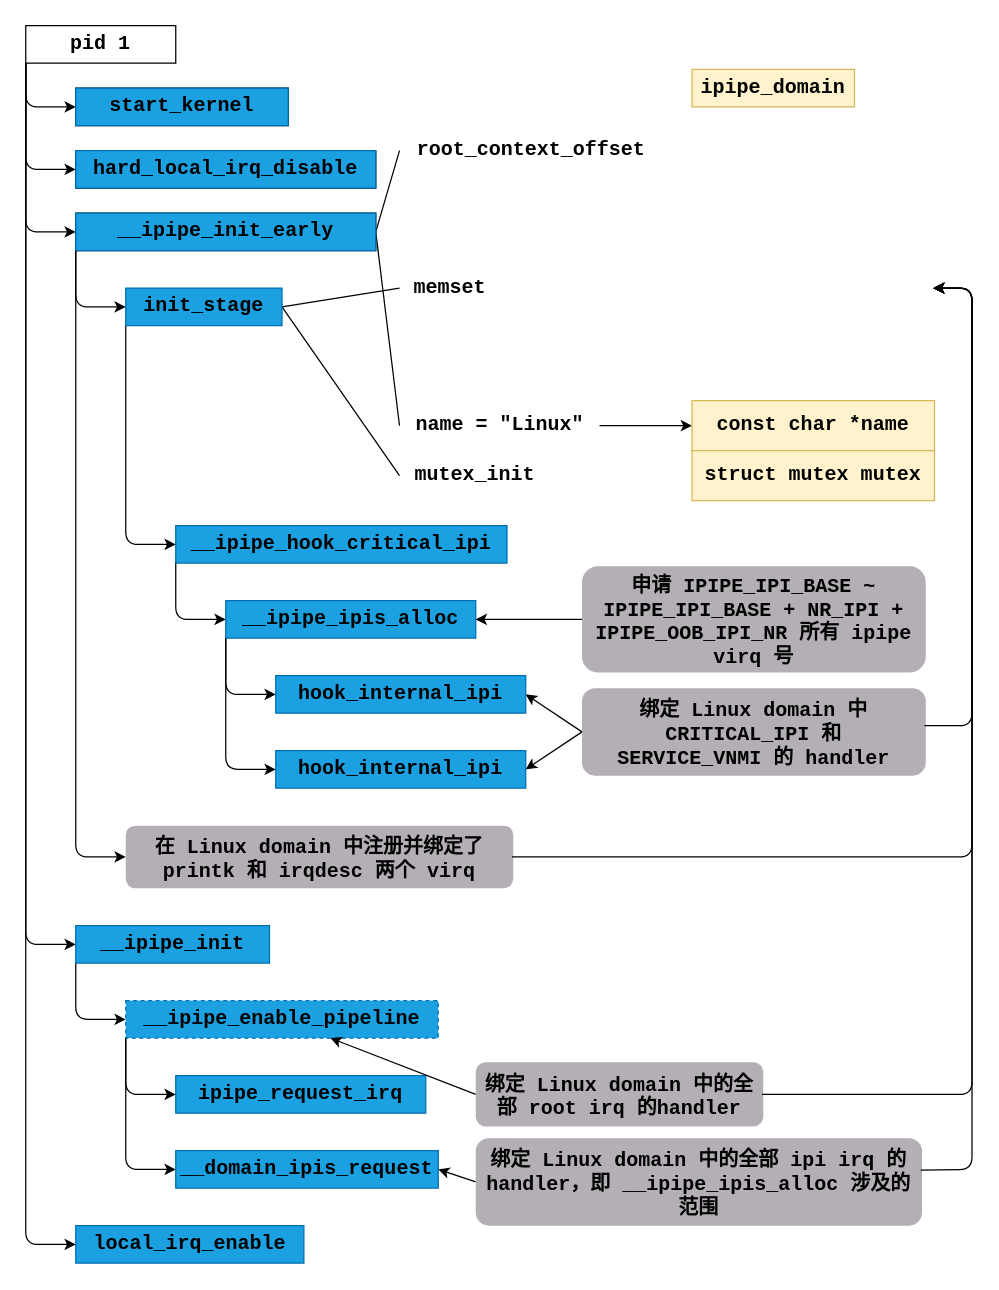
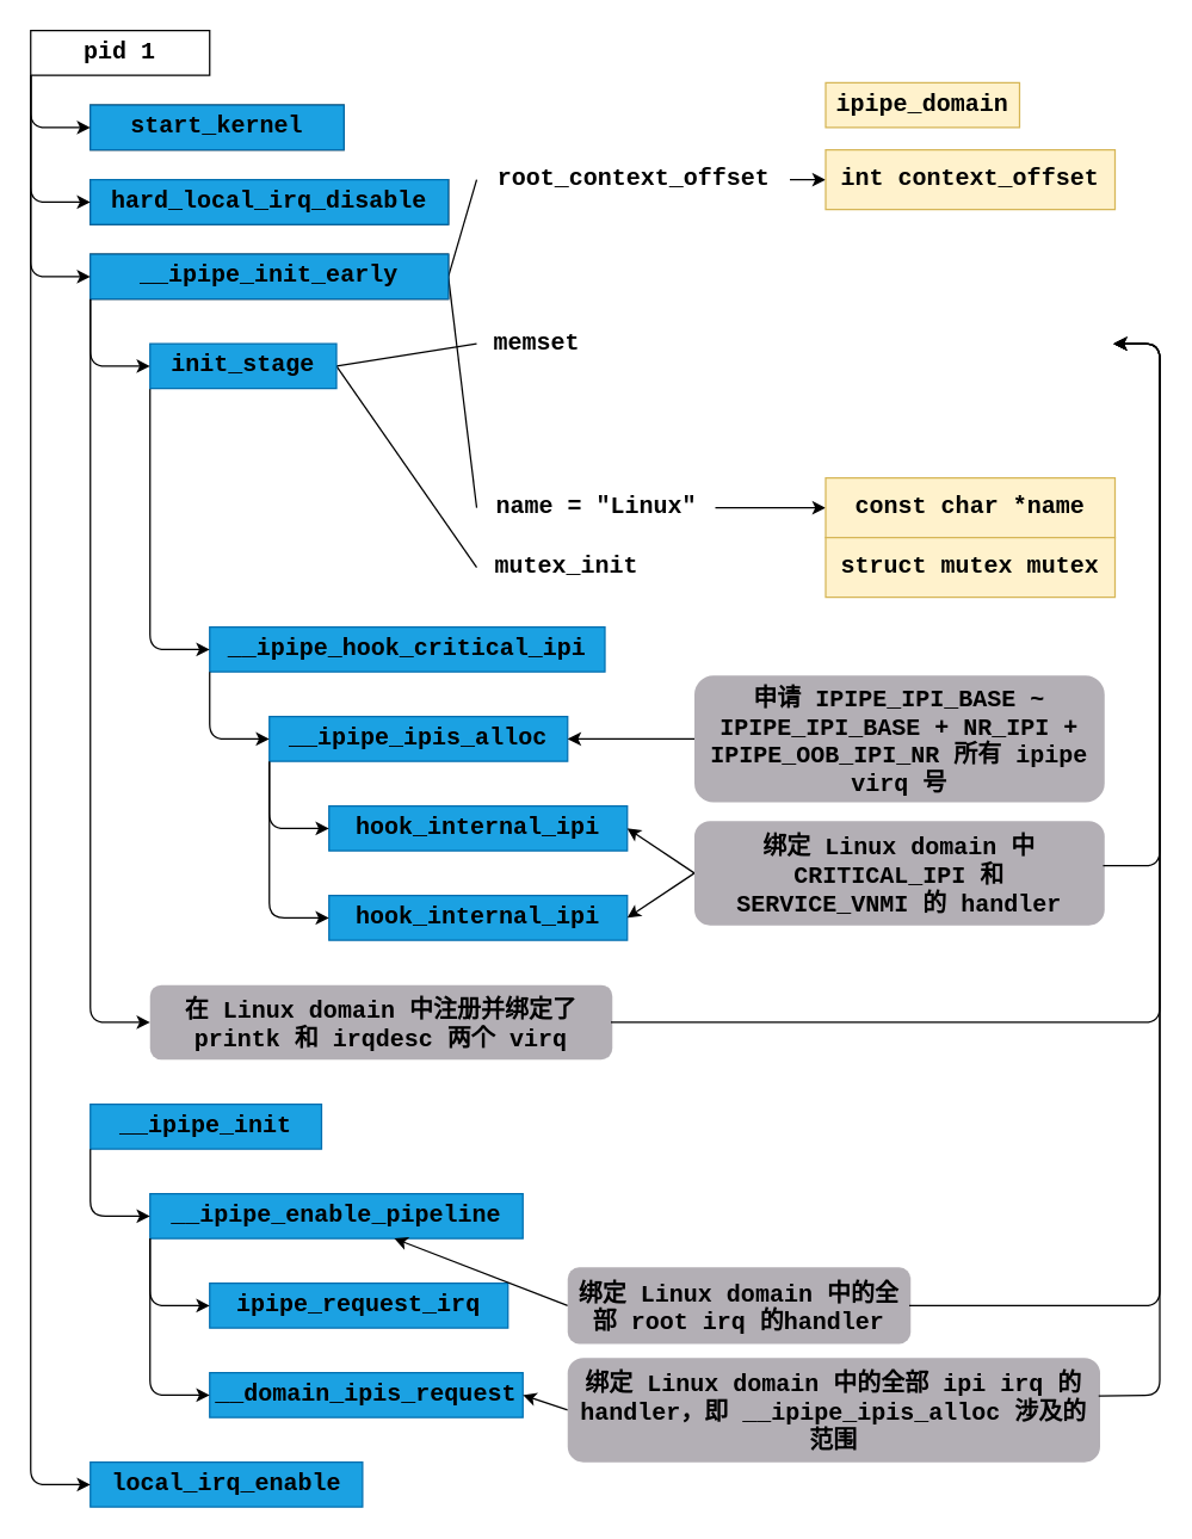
  <mxCell id="0" />
  <mxCell id="1" parent="0" />
  <mxCell id="2" value="" style="group;fontFamily=Courier New;fontSize=16;verticalAlign=middle;strokeColor=none;spacingLeft=4;spacingRight=4;fontStyle=1;fontColor=#000000;labelBackgroundColor=none;" parent="1" vertex="1" connectable="0"><mxGeometry x="20" y="20" width="757" height="990" as="geometry" /></mxCell>
  <mxCell id="3" value="__ipipe_init" style="rounded=0;whiteSpace=wrap;html=1;fontFamily=Courier New;fontSize=16;fontStyle=1;container=0;fillColor=#1ba1e2;fontColor=#000000;strokeColor=#006EAF;labelBackgroundColor=none;" parent="2" vertex="1"><mxGeometry x="40" y="720" width="155" height="30" as="geometry" /></mxCell>
  <mxCell id="4" value="local_irq_enable" style="rounded=0;whiteSpace=wrap;html=1;fontFamily=Courier New;fontSize=16;fontStyle=1;container=0;fillColor=#1ba1e2;fontColor=#000000;strokeColor=#006EAF;labelBackgroundColor=none;" parent="2" vertex="1"><mxGeometry x="40" y="960" width="182.5" height="30" as="geometry" /></mxCell>
  <mxCell id="5" value="hook_internal_ipi" style="rounded=0;whiteSpace=wrap;html=1;sketch=0;fontFamily=Courier New;fontSize=16;fillColor=#1ba1e2;fontStyle=1;container=0;fontColor=#000000;strokeColor=#006EAF;labelBackgroundColor=none;" parent="2" vertex="1"><mxGeometry x="200" y="580" width="200" height="30" as="geometry" /></mxCell>
  <mxCell id="6" style="edgeStyle=none;html=1;exitX=0;exitY=1;exitDx=0;exitDy=0;entryX=0;entryY=0.5;entryDx=0;entryDy=0;fontFamily=Courier New;fontSize=16;fontStyle=1;fontColor=#000000;labelBackgroundColor=none;" parent="2" source="28" target="5" edge="1"><mxGeometry relative="1" as="geometry"><Array as="points"><mxPoint x="160" y="595" /></Array></mxGeometry></mxCell>
  <mxCell id="7" style="edgeStyle=none;html=1;exitX=0;exitY=0.5;exitDx=0;exitDy=0;entryX=1;entryY=0.5;entryDx=0;entryDy=0;fontFamily=Courier New;fontSize=16;fontStyle=1;fontColor=#000000;labelBackgroundColor=none;" parent="2" source="35" target="5" edge="1"><mxGeometry relative="1" as="geometry" /></mxCell>
  <mxCell id="8" value="在 Linux domain 中注册并绑定了&#10;printk 和 irqdesc 两个 virq" style="text;strokeColor=none;fillColor=#B3AFB5;align=center;verticalAlign=middle;spacingLeft=4;spacingRight=4;overflow=hidden;rotatable=0;points=[[0,0.5],[1,0.5]];portConstraint=eastwest;fontFamily=Courier New;fontSize=16;textDirection=ltr;fontStyle=1;rounded=1;fontColor=#000000;labelBackgroundColor=none;" parent="2" vertex="1"><mxGeometry x="80" y="640" width="310" height="50" as="geometry" /></mxCell>
  <mxCell id="9" style="edgeStyle=none;html=1;exitX=0;exitY=1;exitDx=0;exitDy=0;entryX=0;entryY=0.5;entryDx=0;entryDy=0;fontFamily=Courier New;fontSize=16;fontStyle=1;fontColor=#000000;labelBackgroundColor=none;" parent="2" source="58" target="8" edge="1"><mxGeometry relative="1" as="geometry"><Array as="points"><mxPoint x="40" y="665" /></Array></mxGeometry></mxCell>
- <mxCell id="10" value="__ipipe_enable_pipeline" style="rounded=0;whiteSpace=wrap;html=1;fontFamily=Courier New;fontSize=16;fontStyle=1;container=0;fillColor=#1ba1e2;fontColor=#000000;strokeColor=#006EAF;labelBackgroundColor=none;dashed=1;" parent="2" vertex="1"><mxGeometry x="80" y="780" width="250" height="30" as="geometry" /></mxCell>
+ <mxCell id="10" value="__ipipe_enable_pipeline" style="rounded=0;whiteSpace=wrap;html=1;fontFamily=Courier New;fontSize=16;fontStyle=1;container=0;fillColor=#1ba1e2;fontColor=#000000;strokeColor=#006EAF;labelBackgroundColor=none;" parent="2" vertex="1"><mxGeometry x="80" y="780" width="250" height="30" as="geometry" /></mxCell>
  <mxCell id="11" style="edgeStyle=none;html=1;exitX=0;exitY=1;exitDx=0;exitDy=0;entryX=0;entryY=0.5;entryDx=0;entryDy=0;fontFamily=Courier New;fontSize=16;fontStyle=1;fontColor=#000000;labelBackgroundColor=none;" parent="2" source="3" target="10" edge="1"><mxGeometry relative="1" as="geometry"><Array as="points"><mxPoint x="40" y="795" /></Array></mxGeometry></mxCell>
- <mxCell id="12" style="edgeStyle=none;html=1;exitX=0;exitY=1;exitDx=0;exitDy=0;entryX=0;entryY=0.5;entryDx=0;entryDy=0;fontFamily=Courier New;fontSize=16;fontStyle=1;fontColor=#000000;labelBackgroundColor=none;" parent="2" source="53" target="3" edge="1"><mxGeometry relative="1" as="geometry"><Array as="points"><mxPoint y="735" /></Array></mxGeometry></mxCell>
  <mxCell id="13" style="edgeStyle=none;html=1;exitX=0;exitY=1;exitDx=0;exitDy=0;entryX=0;entryY=0.5;entryDx=0;entryDy=0;fontFamily=Courier New;fontSize=16;fontStyle=1;fontColor=#000000;labelBackgroundColor=none;" parent="2" source="53" target="4" edge="1"><mxGeometry relative="1" as="geometry"><Array as="points"><mxPoint y="975" /></Array></mxGeometry></mxCell>
  <mxCell id="14" value="ipipe_request_irq" style="rounded=0;whiteSpace=wrap;html=1;sketch=0;fontFamily=Courier New;fontSize=16;fillColor=#1ba1e2;fontStyle=1;container=0;fontColor=#000000;strokeColor=#006EAF;labelBackgroundColor=none;" parent="2" vertex="1"><mxGeometry x="120" y="840" width="200" height="30" as="geometry" /></mxCell>
  <mxCell id="15" style="edgeStyle=none;html=1;exitX=0;exitY=1;exitDx=0;exitDy=0;entryX=0;entryY=0.5;entryDx=0;entryDy=0;fontFamily=Courier New;fontSize=16;fontStyle=1;fontColor=#000000;labelBackgroundColor=none;" parent="2" source="10" target="14" edge="1"><mxGeometry relative="1" as="geometry"><Array as="points"><mxPoint x="80" y="855" /></Array></mxGeometry></mxCell>
  <mxCell id="16" value="__domain_ipis_request" style="rounded=0;whiteSpace=wrap;html=1;sketch=0;fontFamily=Courier New;fontSize=16;fillColor=#1ba1e2;fontStyle=1;container=0;fontColor=#000000;strokeColor=#006EAF;labelBackgroundColor=none;" parent="2" vertex="1"><mxGeometry x="120" y="900" width="210" height="30" as="geometry" /></mxCell>
  <mxCell id="17" style="edgeStyle=none;html=1;exitX=0;exitY=1;exitDx=0;exitDy=0;entryX=0;entryY=0.5;entryDx=0;entryDy=0;fontFamily=Courier New;fontSize=16;fontStyle=1;fontColor=#000000;labelBackgroundColor=none;" parent="2" source="10" target="16" edge="1"><mxGeometry relative="1" as="geometry"><Array as="points"><mxPoint x="80" y="915" /></Array></mxGeometry></mxCell>
  <mxCell id="18" style="edgeStyle=none;html=1;exitX=0;exitY=0.5;exitDx=0;exitDy=0;fontFamily=Courier New;fontSize=16;fontStyle=1;fontColor=#000000;labelBackgroundColor=none;" parent="2" source="19" target="10" edge="1"><mxGeometry relative="1" as="geometry" /></mxCell>
  <mxCell id="19" value="绑定 Linux domain 中的全&#10;部 root irq 的handler" style="text;strokeColor=none;fillColor=#B3AFB5;align=center;verticalAlign=middle;spacingLeft=4;spacingRight=4;overflow=hidden;rotatable=0;points=[[0,0.5],[1,0.5]];portConstraint=eastwest;fontFamily=Courier New;fontSize=16;textDirection=ltr;fontStyle=1;rounded=1;fontColor=#000000;labelBackgroundColor=none;" parent="2" vertex="1"><mxGeometry x="360" y="829.38" width="230" height="51.25" as="geometry" /></mxCell>
  <mxCell id="20" style="edgeStyle=none;html=1;exitX=0;exitY=0.5;exitDx=0;exitDy=0;entryX=1;entryY=0.5;entryDx=0;entryDy=0;fontFamily=Courier New;fontSize=16;fontStyle=1;fontColor=#000000;labelBackgroundColor=none;" parent="2" source="21" target="16" edge="1"><mxGeometry relative="1" as="geometry" /></mxCell>
  <mxCell id="21" value="绑定 Linux domain 中的全部 ipi irq 的&#10;handler，即 __ipipe_ipis_alloc 涉及的&#10;范围" style="text;strokeColor=none;fillColor=#B3AFB5;align=center;verticalAlign=middle;spacingLeft=4;spacingRight=4;overflow=hidden;rotatable=0;points=[[0,0.5],[1,0.5]];portConstraint=eastwest;fontFamily=Courier New;fontSize=16;textDirection=ltr;fontStyle=1;rounded=1;fontColor=#000000;labelBackgroundColor=none;" parent="2" vertex="1"><mxGeometry x="360" y="890" width="357" height="70" as="geometry" /></mxCell>
  <mxCell id="22" value="memset" style="text;html=1;align=center;verticalAlign=middle;resizable=0;points=[];autosize=1;strokeColor=none;fillColor=none;fontSize=16;fontFamily=Courier New;fontStyle=1;container=0;fontColor=#000000;labelBackgroundColor=none;" parent="2" vertex="1"><mxGeometry x="299" y="195" width="80" height="30" as="geometry" /></mxCell>
  <mxCell id="23" value="mutex_init" style="text;html=1;align=center;verticalAlign=middle;resizable=0;points=[];autosize=1;strokeColor=none;fillColor=none;fontSize=16;fontFamily=Courier New;fontStyle=1;container=0;fontColor=#000000;labelBackgroundColor=none;" parent="2" vertex="1"><mxGeometry x="299" y="345" width="120" height="30" as="geometry" /></mxCell>
  <mxCell id="24" value="name = &quot;Linux&quot;" style="text;html=1;align=center;verticalAlign=middle;resizable=0;points=[];autosize=1;strokeColor=none;fillColor=none;fontSize=16;fontFamily=Courier New;fontStyle=1;container=0;fontColor=#000000;labelBackgroundColor=none;" parent="2" vertex="1"><mxGeometry x="299" y="305" width="160" height="30" as="geometry" /></mxCell>
  <mxCell id="25" value="root_context_offset" style="text;html=1;align=center;verticalAlign=middle;resizable=0;points=[];autosize=1;strokeColor=none;fillColor=none;fontSize=16;fontFamily=Courier New;fontStyle=1;container=0;fontColor=#000000;labelBackgroundColor=none;" parent="2" vertex="1"><mxGeometry x="299" y="85" width="210" height="30" as="geometry" /></mxCell>
  <mxCell id="26" value="__ipipe_hook_critical_ipi" style="rounded=0;whiteSpace=wrap;html=1;sketch=0;fontFamily=Courier New;fontSize=16;fillColor=#1ba1e2;fontStyle=1;container=0;fontColor=#000000;strokeColor=#006EAF;labelBackgroundColor=none;" parent="2" vertex="1"><mxGeometry x="120" y="400" width="265" height="30" as="geometry" /></mxCell>
  <mxCell id="27" style="edgeStyle=none;html=1;exitX=0;exitY=1;exitDx=0;exitDy=0;entryX=0;entryY=0.5;entryDx=0;entryDy=0;fontFamily=Courier New;fontSize=16;fontStyle=1;fontColor=#000000;labelBackgroundColor=none;" parent="2" source="60" target="26" edge="1"><mxGeometry relative="1" as="geometry"><Array as="points"><mxPoint x="80" y="415" /></Array></mxGeometry></mxCell>
  <mxCell id="28" value="__ipipe_ipis_alloc" style="rounded=0;whiteSpace=wrap;html=1;sketch=0;fontFamily=Courier New;fontSize=16;fillColor=#1ba1e2;fontStyle=1;container=0;fontColor=#000000;strokeColor=#006EAF;labelBackgroundColor=none;" parent="2" vertex="1"><mxGeometry x="160" y="460" width="200" height="30" as="geometry" /></mxCell>
  <mxCell id="29" style="edgeStyle=none;html=1;exitX=0;exitY=1;exitDx=0;exitDy=0;entryX=0;entryY=0.5;entryDx=0;entryDy=0;fontFamily=Courier New;fontSize=16;fontStyle=1;fontColor=#000000;labelBackgroundColor=none;" parent="2" source="26" target="28" edge="1"><mxGeometry relative="1" as="geometry"><Array as="points"><mxPoint x="120" y="475" /></Array></mxGeometry></mxCell>
  <mxCell id="30" style="edgeStyle=none;html=1;exitX=0;exitY=0.5;exitDx=0;exitDy=0;entryX=1;entryY=0.5;entryDx=0;entryDy=0;fontFamily=Courier New;fontSize=16;fontStyle=1;fontColor=#000000;labelBackgroundColor=none;" parent="2" source="31" target="28" edge="1"><mxGeometry relative="1" as="geometry" /></mxCell>
  <mxCell id="31" value="申请 IPIPE_IPI_BASE ~&#10;IPIPE_IPI_BASE + NR_IPI +&#10;IPIPE_OOB_IPI_NR 所有 ipipe&#10;virq 号" style="text;strokeColor=none;fillColor=#B3AFB5;align=center;verticalAlign=middle;spacingLeft=4;spacingRight=4;overflow=hidden;rotatable=0;points=[[0,0.5],[1,0.5]];portConstraint=eastwest;fontFamily=Courier New;fontSize=16;textDirection=ltr;fontStyle=1;rounded=1;fontColor=#000000;labelBackgroundColor=none;" parent="2" vertex="1"><mxGeometry x="445" y="432.5" width="275" height="85" as="geometry" /></mxCell>
  <mxCell id="32" value="hook_internal_ipi" style="rounded=0;whiteSpace=wrap;html=1;sketch=0;fontFamily=Courier New;fontSize=16;fillColor=#1ba1e2;fontStyle=1;container=0;fontColor=#000000;strokeColor=#006EAF;labelBackgroundColor=none;" parent="2" vertex="1"><mxGeometry x="200" y="520" width="200" height="30" as="geometry" /></mxCell>
  <mxCell id="33" style="edgeStyle=none;html=1;exitX=0;exitY=1;exitDx=0;exitDy=0;entryX=0;entryY=0.5;entryDx=0;entryDy=0;fontFamily=Courier New;fontSize=16;fontStyle=1;fontColor=#000000;labelBackgroundColor=none;" parent="2" source="28" target="32" edge="1"><mxGeometry relative="1" as="geometry"><Array as="points"><mxPoint x="160" y="535" /></Array></mxGeometry></mxCell>
  <mxCell id="34" style="edgeStyle=none;html=1;exitX=0;exitY=0.5;exitDx=0;exitDy=0;entryX=1;entryY=0.5;entryDx=0;entryDy=0;fontFamily=Courier New;fontSize=16;fontStyle=1;fontColor=#000000;labelBackgroundColor=none;" parent="2" source="35" target="32" edge="1"><mxGeometry relative="1" as="geometry" /></mxCell>
  <mxCell id="35" value="绑定 Linux domain 中&#10;CRITICAL_IPI 和&#10;SERVICE_VNMI 的 handler" style="text;strokeColor=none;fillColor=#B3AFB5;align=center;verticalAlign=middle;spacingLeft=4;spacingRight=4;overflow=hidden;rotatable=0;points=[[0,0.5],[1,0.5]];portConstraint=eastwest;fontFamily=Courier New;fontSize=16;textDirection=ltr;fontStyle=1;rounded=1;fontColor=#000000;labelBackgroundColor=none;" parent="2" vertex="1"><mxGeometry x="445" y="530" width="275" height="70" as="geometry" /></mxCell>
+ <mxCell id="36" style="edgeStyle=none;html=1;exitX=1;exitY=0.5;exitDx=0;exitDy=0;entryX=0;entryY=0.5;entryDx=0;entryDy=0;fontFamily=Courier New;fontSize=16;startArrow=none;fontStyle=1;fontColor=#000000;labelBackgroundColor=none;" parent="2" source="25" target="47" edge="1"><mxGeometry relative="1" as="geometry" /></mxCell>
  <mxCell id="37" style="edgeStyle=none;html=1;exitX=1;exitY=0.5;exitDx=0;exitDy=0;entryX=1;entryY=0.5;entryDx=0;entryDy=0;fontStyle=1;fontColor=#000000;labelBackgroundColor=none;" parent="2" edge="1"><mxGeometry relative="1" as="geometry"><Array as="points"><mxPoint x="757" y="665" /><mxPoint x="757" y="210" /></Array><mxPoint x="389" y="665" as="sourcePoint" /><mxPoint x="726" y="210" as="targetPoint" /></mxGeometry></mxCell>
  <mxCell id="38" style="edgeStyle=none;html=1;exitX=1;exitY=0.5;exitDx=0;exitDy=0;entryX=1;entryY=0.5;entryDx=0;entryDy=0;fontStyle=1;fontColor=#000000;labelBackgroundColor=none;" parent="2" edge="1"><mxGeometry relative="1" as="geometry"><Array as="points"><mxPoint x="757" y="855" /><mxPoint x="757" y="210" /></Array><mxPoint x="589" y="855.005" as="sourcePoint" /><mxPoint x="726" y="210" as="targetPoint" /></mxGeometry></mxCell>
  <mxCell id="39" style="edgeStyle=none;html=1;exitX=1;exitY=0.5;exitDx=0;exitDy=0;entryX=1;entryY=0.5;entryDx=0;entryDy=0;fontStyle=1;fontColor=#000000;labelBackgroundColor=none;" parent="2" edge="1"><mxGeometry relative="1" as="geometry"><mxPoint x="726" y="210" as="targetPoint" /><Array as="points"><mxPoint x="757" y="915" /><mxPoint x="757" y="210" /></Array><mxPoint x="716" y="915.63" as="sourcePoint" /></mxGeometry></mxCell>
  <mxCell id="40" style="edgeStyle=none;html=1;exitX=1;exitY=0.5;exitDx=0;exitDy=0;entryX=1;entryY=0.5;entryDx=0;entryDy=0;fontStyle=1;fontColor=#000000;labelBackgroundColor=none;" parent="2" edge="1"><mxGeometry relative="1" as="geometry"><Array as="points"><mxPoint x="757" y="560" /><mxPoint x="757" y="210" /></Array><mxPoint x="719" y="560" as="sourcePoint" /><mxPoint x="726" y="210" as="targetPoint" /></mxGeometry></mxCell>
  <mxCell id="41" style="edgeStyle=none;html=1;exitX=1;exitY=0.5;exitDx=0;exitDy=0;entryX=0;entryY=0.5;entryDx=0;entryDy=0;fontFamily=Courier New;fontSize=16;startArrow=none;fontStyle=1;fontColor=#000000;labelBackgroundColor=none;" parent="2" source="24" target="48" edge="1"><mxGeometry relative="1" as="geometry" /></mxCell>
  <mxCell id="42" value="" style="edgeStyle=none;html=1;exitX=1;exitY=0.5;exitDx=0;exitDy=0;entryX=0;entryY=0.5;entryDx=0;entryDy=0;fontFamily=Courier New;fontSize=16;endArrow=none;fontStyle=1;fontColor=#000000;labelBackgroundColor=none;" parent="2" source="52" target="24" edge="1"><mxGeometry relative="1" as="geometry"><mxPoint x="280" y="165" as="sourcePoint" /><mxPoint x="650" y="320" as="targetPoint" /></mxGeometry></mxCell>
  <mxCell id="43" value="" style="edgeStyle=none;html=1;exitX=1;exitY=0.5;exitDx=0;exitDy=0;entryX=0;entryY=0.5;entryDx=0;entryDy=0;fontFamily=Courier New;fontSize=16;endArrow=none;fontStyle=1;fontColor=#000000;labelBackgroundColor=none;" parent="2" source="52" target="25" edge="1"><mxGeometry relative="1" as="geometry"><mxPoint x="280" y="165" as="sourcePoint" /><mxPoint x="650" y="100" as="targetPoint" /></mxGeometry></mxCell>
  <mxCell id="44" value="" style="edgeStyle=none;html=1;exitX=1;exitY=0.5;exitDx=0;exitDy=0;entryX=0;entryY=0.5;entryDx=0;entryDy=0;fontFamily=Courier New;fontSize=16;endArrow=none;fontStyle=1;fontColor=#000000;labelBackgroundColor=none;" parent="2" source="60" target="22" edge="1"><mxGeometry relative="1" as="geometry"><mxPoint x="310" y="225" as="sourcePoint" /><mxPoint x="650.0" y="210" as="targetPoint" /></mxGeometry></mxCell>
  <mxCell id="45" value="" style="edgeStyle=none;html=1;exitX=1;exitY=0.5;exitDx=0;exitDy=0;entryX=0;entryY=0.5;entryDx=0;entryDy=0;fontFamily=Courier New;fontSize=16;endArrow=none;fontStyle=1;fontColor=#000000;labelBackgroundColor=none;" parent="2" source="60" target="23" edge="1"><mxGeometry relative="1" as="geometry"><mxPoint x="310" y="225" as="sourcePoint" /><mxPoint x="650" y="360" as="targetPoint" /></mxGeometry></mxCell>
  <mxCell id="46" value="ipipe_domain" style="rounded=0;whiteSpace=wrap;html=1;sketch=0;fontFamily=Courier New;fontSize=16;fillColor=#fff2cc;fontStyle=1;container=0;strokeColor=#d6b656;fontColor=#000000;labelBackgroundColor=none;" parent="2" vertex="1"><mxGeometry x="533" y="35" width="130" height="30" as="geometry" /></mxCell>
+ <mxCell id="47" value="int context_offset" style="rounded=0;whiteSpace=wrap;html=1;sketch=0;fontFamily=Courier New;fontSize=16;fillColor=#fff2cc;fontStyle=1;container=0;strokeColor=#d6b656;fontColor=#000000;labelBackgroundColor=none;" parent="2" vertex="1"><mxGeometry x="533" y="80" width="194" height="40" as="geometry" /></mxCell>
  <mxCell id="48" value="const char *name" style="rounded=0;whiteSpace=wrap;html=1;sketch=0;fontFamily=Courier New;fontSize=16;fillColor=#fff2cc;fontStyle=1;container=0;strokeColor=#d6b656;fontColor=#000000;labelBackgroundColor=none;" parent="2" vertex="1"><mxGeometry x="533" y="300" width="194" height="40" as="geometry" /></mxCell>
  <mxCell id="49" value="struct mutex mutex" style="rounded=0;whiteSpace=wrap;html=1;sketch=0;fontFamily=Courier New;fontSize=16;fillColor=#fff2cc;fontStyle=1;container=0;strokeColor=#d6b656;fontColor=#000000;labelBackgroundColor=none;" parent="2" vertex="1"><mxGeometry x="533" y="340" width="194" height="40" as="geometry" /></mxCell>
  <mxCell id="50" value="start_kernel" style="rounded=0;whiteSpace=wrap;html=1;fontFamily=Courier New;fontSize=16;fontStyle=1;container=0;fontColor=#000000;labelBackgroundColor=none;" parent="2" vertex="1"><mxGeometry x="40" y="50" width="170" height="30" as="geometry" /></mxCell>
  <mxCell id="51" value="hard_local_irq_disable" style="rounded=0;whiteSpace=wrap;html=1;fontFamily=Courier New;fontSize=16;fontStyle=1;container=0;fontColor=#000000;labelBackgroundColor=none;" parent="2" vertex="1"><mxGeometry x="40" y="100" width="240" height="30" as="geometry" /></mxCell>
  <mxCell id="52" value="__ipipe_init_early" style="rounded=0;whiteSpace=wrap;html=1;fontFamily=Courier New;fontSize=16;fontStyle=1;container=0;fontColor=#000000;labelBackgroundColor=none;" parent="2" vertex="1"><mxGeometry x="40" y="150" width="240" height="30" as="geometry" /></mxCell>
  <mxCell id="53" value="pid 1" style="rounded=0;whiteSpace=wrap;html=1;sketch=0;fontFamily=Courier New;fontSize=16;fillColor=default;fontStyle=1;container=0;fontColor=#000000;labelBackgroundColor=none;" parent="2" vertex="1"><mxGeometry width="120" height="30" as="geometry" /></mxCell>
  <mxCell id="54" value="start_kernel" style="rounded=0;whiteSpace=wrap;html=1;fontFamily=Courier New;fontSize=16;fontStyle=1;container=0;fillColor=#1ba1e2;fontColor=#000000;strokeColor=#006EAF;labelBackgroundColor=none;" parent="2" vertex="1"><mxGeometry x="40" y="50" width="170" height="30" as="geometry" /></mxCell>
  <mxCell id="55" style="edgeStyle=none;html=1;exitX=0;exitY=1;exitDx=0;exitDy=0;entryX=0;entryY=0.5;entryDx=0;entryDy=0;fontFamily=Courier New;fontSize=16;fontStyle=1;fontColor=#000000;labelBackgroundColor=none;" parent="2" source="53" target="54" edge="1"><mxGeometry relative="1" as="geometry"><Array as="points"><mxPoint y="65" /></Array></mxGeometry></mxCell>
  <mxCell id="56" value="hard_local_irq_disable" style="rounded=0;whiteSpace=wrap;html=1;fontFamily=Courier New;fontSize=16;fontStyle=1;container=0;fillColor=#1ba1e2;fontColor=#000000;strokeColor=#006EAF;labelBackgroundColor=none;" parent="2" vertex="1"><mxGeometry x="40" y="100" width="240" height="30" as="geometry" /></mxCell>
  <mxCell id="57" style="edgeStyle=none;html=1;exitX=0;exitY=1;exitDx=0;exitDy=0;entryX=0;entryY=0.5;entryDx=0;entryDy=0;fontFamily=Courier New;fontSize=16;fontStyle=1;fontColor=#000000;labelBackgroundColor=none;" parent="2" source="53" target="56" edge="1"><mxGeometry relative="1" as="geometry"><Array as="points"><mxPoint y="115" /></Array></mxGeometry></mxCell>
  <mxCell id="58" value="__ipipe_init_early" style="rounded=0;whiteSpace=wrap;html=1;fontFamily=Courier New;fontSize=16;fontStyle=1;container=0;fillColor=#1ba1e2;fontColor=#000000;strokeColor=#006EAF;labelBackgroundColor=none;" parent="2" vertex="1"><mxGeometry x="40" y="150" width="240" height="30" as="geometry" /></mxCell>
  <mxCell id="59" style="edgeStyle=none;html=1;exitX=0;exitY=1;exitDx=0;exitDy=0;entryX=0;entryY=0.5;entryDx=0;entryDy=0;fontFamily=Courier New;fontSize=16;fontStyle=1;fontColor=#000000;labelBackgroundColor=none;" parent="2" source="53" target="58" edge="1"><mxGeometry relative="1" as="geometry"><Array as="points"><mxPoint y="165" /></Array></mxGeometry></mxCell>
  <mxCell id="60" value="init_stage" style="rounded=0;whiteSpace=wrap;html=1;sketch=0;fontFamily=Courier New;fontSize=16;fillColor=#1ba1e2;fontStyle=1;container=0;fontColor=#000000;strokeColor=#006EAF;labelBackgroundColor=none;" parent="2" vertex="1"><mxGeometry x="80" y="210" width="125" height="30" as="geometry" /></mxCell>
  <mxCell id="61" style="edgeStyle=none;html=1;exitX=0;exitY=1;exitDx=0;exitDy=0;entryX=0;entryY=0.5;entryDx=0;entryDy=0;fontFamily=Courier New;fontSize=16;fontStyle=1;fontColor=#000000;labelBackgroundColor=none;" parent="2" source="58" target="60" edge="1"><mxGeometry relative="1" as="geometry"><Array as="points"><mxPoint x="40" y="225" /></Array></mxGeometry></mxCell>
